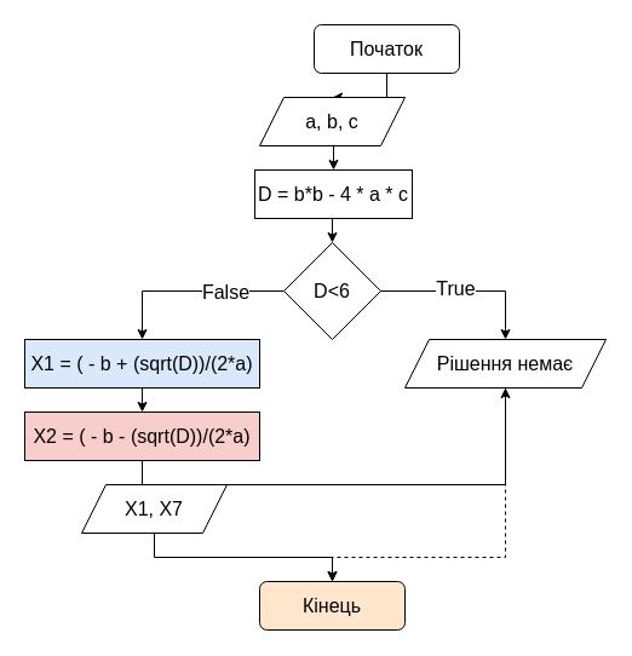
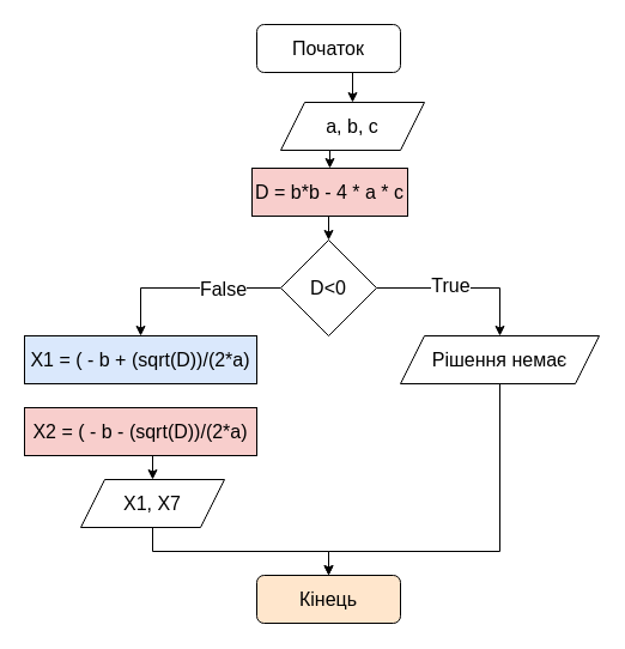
  <mxCell id="0" />
  <mxCell id="1" parent="0" />
  <mxCell id="2" style="edgeStyle=orthogonalEdgeStyle;rounded=0;orthogonalLoop=1;jettySize=auto;html=1;exitX=0.5;exitY=1;exitDx=0;exitDy=0;entryX=0.5;entryY=0;entryDx=0;entryDy=0;fontSize=16;" edge="1" parent="1" source="3" target="5"><mxGeometry relative="1" as="geometry" /></mxCell>
- <mxCell id="3" value="Початок" style="rounded=1;whiteSpace=wrap;html=1;fontSize=16;" vertex="1" parent="1"><mxGeometry x="259" y="20" width="120" height="40" as="geometry" /></mxCell>
+ <mxCell id="3" value="Початок" style="rounded=1;whiteSpace=wrap;html=1;fontSize=16;" vertex="1" parent="1"><mxGeometry x="214" y="20" width="120" height="40" as="geometry" /></mxCell>
  <mxCell id="4" style="edgeStyle=orthogonalEdgeStyle;rounded=0;orthogonalLoop=1;jettySize=auto;html=1;exitX=0.5;exitY=1;exitDx=0;exitDy=0;entryX=0.5;entryY=0;entryDx=0;entryDy=0;fontSize=16;" edge="1" parent="1" source="5" target="7"><mxGeometry relative="1" as="geometry" /></mxCell>
- <mxCell id="5" value="a, b, c" style="shape=parallelogram;perimeter=parallelogramPerimeter;whiteSpace=wrap;html=1;fixedSize=1;fontSize=16;" vertex="1" parent="1"><mxGeometry x="214" y="80" width="120" height="40" as="geometry" /></mxCell>
+ <mxCell id="5" value="a, b, c" style="shape=parallelogram;perimeter=parallelogramPerimeter;whiteSpace=wrap;html=1;fixedSize=1;fontSize=16;" vertex="1" parent="1"><mxGeometry x="234" y="85" width="120" height="40" as="geometry" /></mxCell>
  <mxCell id="6" style="edgeStyle=orthogonalEdgeStyle;rounded=0;orthogonalLoop=1;jettySize=auto;html=1;exitX=0.5;exitY=1;exitDx=0;exitDy=0;entryX=0.5;entryY=0;entryDx=0;entryDy=0;fontSize=16;" edge="1" parent="1" source="7" target="12"><mxGeometry relative="1" as="geometry" /></mxCell>
- <mxCell id="7" value="D = b*b - 4 * a * c" style="rounded=0;whiteSpace=wrap;html=1;fontSize=16;" vertex="1" parent="1"><mxGeometry x="210" y="140" width="130" height="40" as="geometry" /></mxCell>
+ <mxCell id="7" value="D = b*b - 4 * a * c" style="rounded=0;whiteSpace=wrap;html=1;fontSize=16;fillColor=#f8cecc;" vertex="1" parent="1"><mxGeometry x="210" y="140" width="130" height="40" as="geometry" /></mxCell>
  <mxCell id="8" style="edgeStyle=orthogonalEdgeStyle;rounded=0;orthogonalLoop=1;jettySize=auto;html=1;exitX=1;exitY=0.5;exitDx=0;exitDy=0;entryX=0.5;entryY=0;entryDx=0;entryDy=0;fontSize=16;" edge="1" parent="1" source="12" target="20"><mxGeometry relative="1" as="geometry" /></mxCell>
  <mxCell id="9" value="True" style="edgeLabel;html=1;align=center;verticalAlign=middle;resizable=0;points=[];fontSize=16;" vertex="1" connectable="0" parent="8"><mxGeometry x="-0.147" y="3" relative="1" as="geometry"><mxPoint as="offset" /></mxGeometry></mxCell>
  <mxCell id="10" style="edgeStyle=orthogonalEdgeStyle;rounded=0;orthogonalLoop=1;jettySize=auto;html=1;exitX=0;exitY=0.5;exitDx=0;exitDy=0;entryX=0.5;entryY=0;entryDx=0;entryDy=0;fontSize=16;" edge="1" parent="1" source="12" target="14"><mxGeometry relative="1" as="geometry" /></mxCell>
  <mxCell id="11" value="False" style="edgeLabel;html=1;align=center;verticalAlign=middle;resizable=0;points=[];fontSize=16;" vertex="1" connectable="0" parent="10"><mxGeometry x="-0.376" relative="1" as="geometry"><mxPoint as="offset" /></mxGeometry></mxCell>
- <mxCell id="12" value="D&amp;lt;6" style="rhombus;whiteSpace=wrap;html=1;fontSize=16;" vertex="1" parent="1"><mxGeometry x="234" y="200" width="80" height="80" as="geometry" /></mxCell>
- <mxCell id="13" style="edgeStyle=orthogonalEdgeStyle;rounded=0;orthogonalLoop=1;jettySize=auto;html=1;exitX=0.5;exitY=1;exitDx=0;exitDy=0;entryX=0.5;entryY=0;entryDx=0;entryDy=0;fontSize=16;" edge="1" parent="1" source="14" target="16"><mxGeometry relative="1" as="geometry" /></mxCell>
+ <mxCell id="12" value="D&amp;lt;0" style="rhombus;whiteSpace=wrap;html=1;fontSize=16;" vertex="1" parent="1"><mxGeometry x="234" y="200" width="80" height="80" as="geometry" /></mxCell>
  <mxCell id="14" value="X1 = ( - b + (sqrt(D))/(2*a)" style="rounded=0;whiteSpace=wrap;html=1;fontSize=16;fillColor=#dae8fc;" vertex="1" parent="1"><mxGeometry x="20" y="280" width="194" height="40" as="geometry" /></mxCell>
- <mxCell id="15" style="edgeStyle=orthogonalEdgeStyle;rounded=0;orthogonalLoop=1;jettySize=auto;html=1;exitX=0.5;exitY=1;exitDx=0;exitDy=0;fontSize=16;" edge="1" parent="1" source="16" target="20"><mxGeometry relative="1" as="geometry" /></mxCell>
+ <mxCell id="15" style="edgeStyle=orthogonalEdgeStyle;rounded=0;orthogonalLoop=1;jettySize=auto;html=1;exitX=0.5;exitY=1;exitDx=0;exitDy=0;entryX=0.5;entryY=0;entryDx=0;entryDy=0;fontSize=16;" edge="1" parent="1" source="16" target="18"><mxGeometry relative="1" as="geometry" /></mxCell>
  <mxCell id="16" value="X2 = ( - b - (sqrt(D))/(2*a)" style="rounded=0;whiteSpace=wrap;html=1;fontSize=16;fillColor=#f8cecc;" vertex="1" parent="1"><mxGeometry x="20" y="340" width="194" height="40" as="geometry" /></mxCell>
  <mxCell id="17" style="edgeStyle=orthogonalEdgeStyle;rounded=0;orthogonalLoop=1;jettySize=auto;html=1;exitX=0.5;exitY=1;exitDx=0;exitDy=0;entryX=0.5;entryY=0;entryDx=0;entryDy=0;fontSize=16;" edge="1" parent="1" source="18" target="21"><mxGeometry relative="1" as="geometry" /></mxCell>
  <mxCell id="18" value="X1, X7" style="shape=parallelogram;perimeter=parallelogramPerimeter;whiteSpace=wrap;html=1;fixedSize=1;fontSize=16;" vertex="1" parent="1"><mxGeometry x="67" y="400" width="120" height="40" as="geometry" /></mxCell>
- <mxCell id="19" style="edgeStyle=orthogonalEdgeStyle;rounded=0;orthogonalLoop=1;jettySize=auto;html=1;exitX=0.5;exitY=1;exitDx=0;exitDy=0;entryX=0.5;entryY=0;entryDx=0;entryDy=0;fontSize=16;dashed=1;" edge="1" parent="1" source="20" target="21"><mxGeometry relative="1" as="geometry"><Array as="points"><mxPoint x="417" y="460" /><mxPoint x="274" y="460" /></Array></mxGeometry></mxCell>
+ <mxCell id="19" style="edgeStyle=orthogonalEdgeStyle;rounded=0;orthogonalLoop=1;jettySize=auto;html=1;exitX=0.5;exitY=1;exitDx=0;exitDy=0;entryX=0.5;entryY=0;entryDx=0;entryDy=0;fontSize=16;" edge="1" parent="1" source="20" target="21"><mxGeometry relative="1" as="geometry"><Array as="points"><mxPoint x="417" y="460" /><mxPoint x="274" y="460" /></Array></mxGeometry></mxCell>
  <mxCell id="20" value="Рішення немає" style="shape=parallelogram;perimeter=parallelogramPerimeter;whiteSpace=wrap;html=1;fixedSize=1;fontSize=16;" vertex="1" parent="1"><mxGeometry x="334" y="280" width="166" height="40" as="geometry" /></mxCell>
  <mxCell id="21" value="Кінець" style="rounded=1;whiteSpace=wrap;html=1;fontSize=16;fillColor=#ffe6cc;" vertex="1" parent="1"><mxGeometry x="214" y="480" width="120" height="40" as="geometry" /></mxCell>
